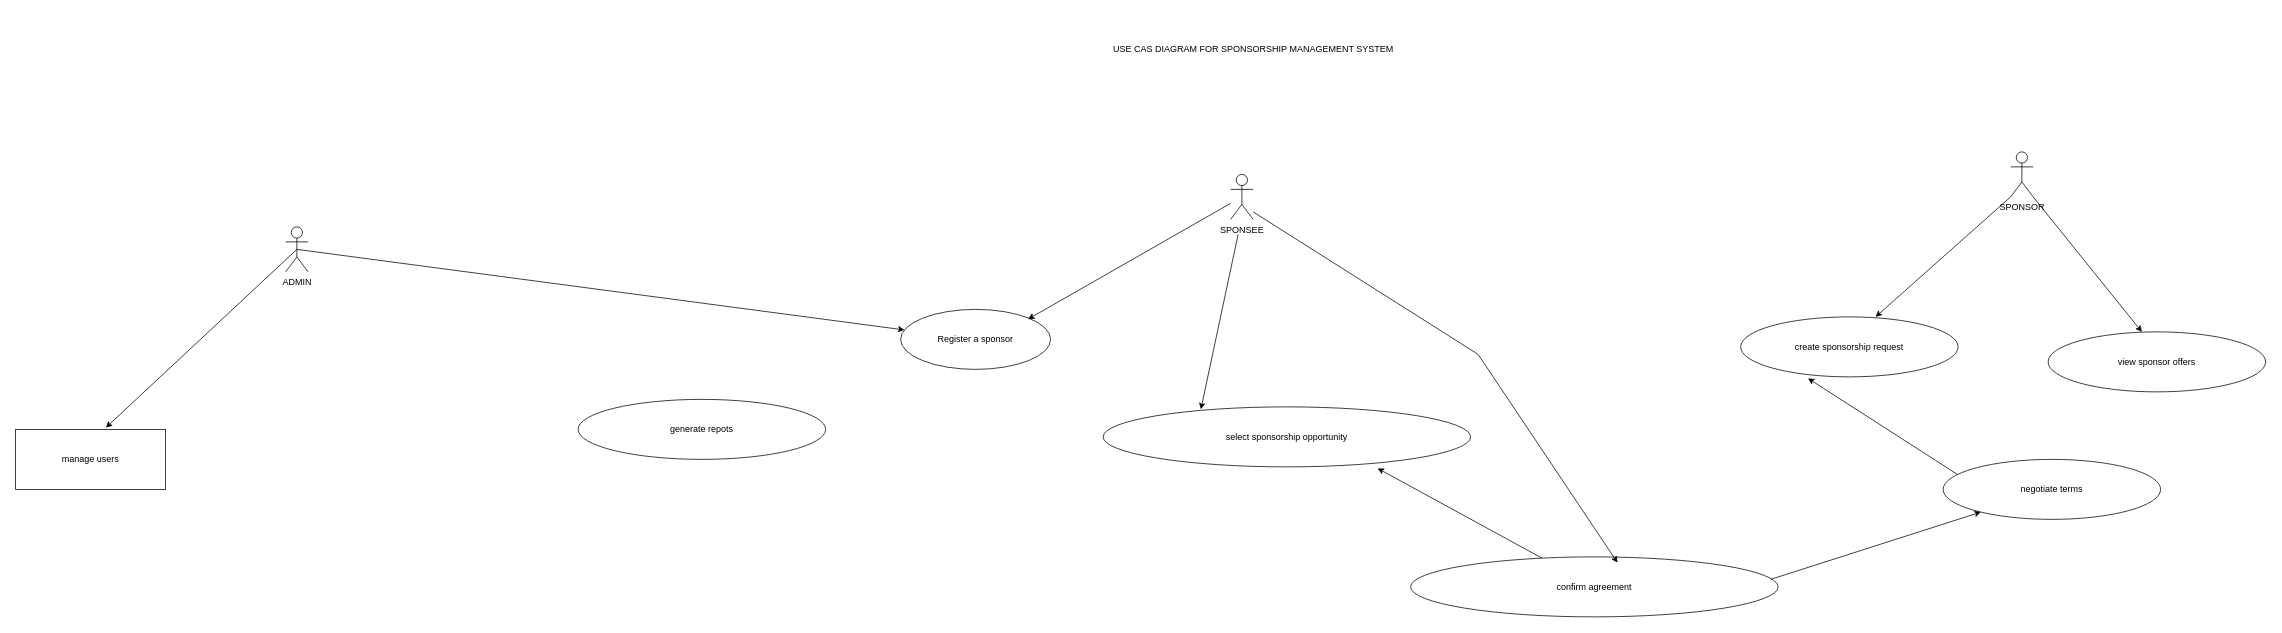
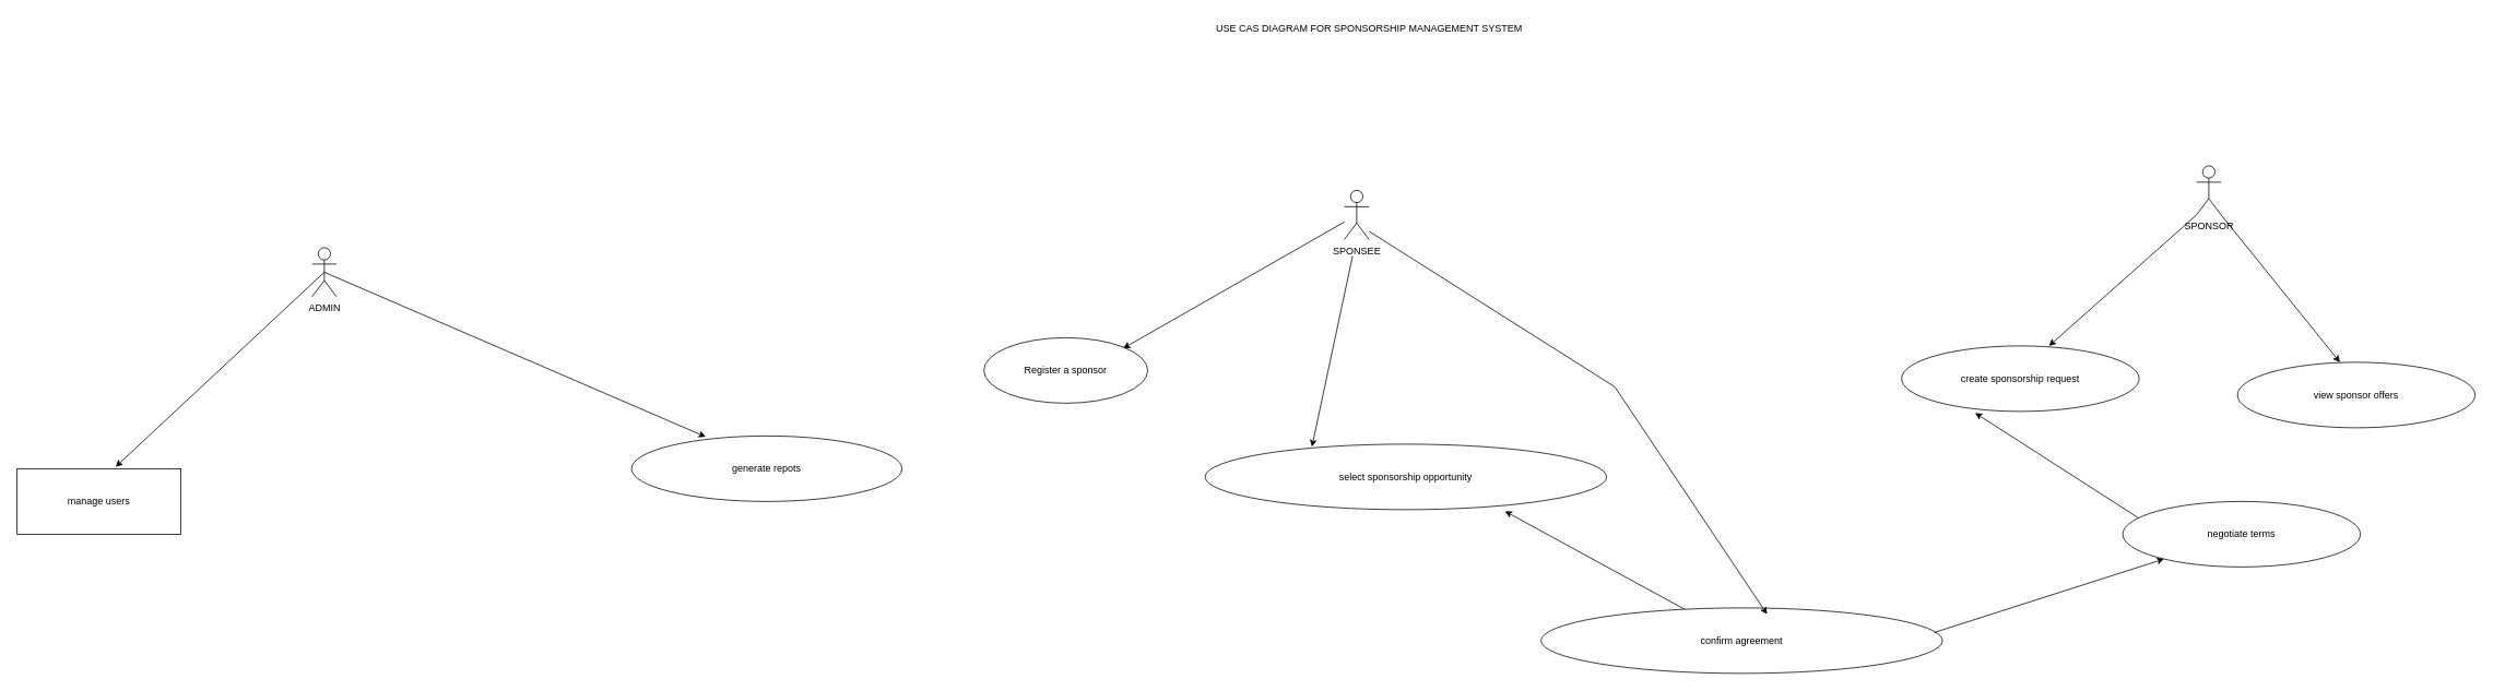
  <mxCell id="0" />
  <mxCell id="1" parent="0" />
  <mxCell id="2" value="ADMIN" style="shape=umlActor;verticalLabelPosition=bottom;verticalAlign=top;html=1;outlineConnect=0;" parent="1" vertex="1"><mxGeometry x="380" y="302" width="30" height="60" as="geometry" /></mxCell>
  <mxCell id="3" value="manage users" style="whiteSpace=wrap;html=1;rounded=0;" parent="1" vertex="1"><mxGeometry x="20" y="572" width="200" height="80" as="geometry" /></mxCell>
  <mxCell id="4" value="generate repots" style="ellipse;whiteSpace=wrap;html=1;" parent="1" vertex="1"><mxGeometry x="770" y="532" width="330" height="80" as="geometry" /></mxCell>
  <mxCell id="5" value="" style="endArrow=classic;html=1;rounded=0;entryX=0.602;entryY=-0.029;entryDx=0;entryDy=0;entryPerimeter=0;exitX=0.5;exitY=0.5;exitDx=0;exitDy=0;exitPerimeter=0;" parent="1" source="2" target="3" edge="1"><mxGeometry width="50" height="50" relative="1" as="geometry"><mxPoint x="370" y="352" as="sourcePoint" /><mxPoint x="-120" y="672" as="targetPoint" /></mxGeometry></mxCell>
- <mxCell id="6" value="" style="endArrow=classic;html=1;rounded=0;exitX=0.5;exitY=0.5;exitDx=0;exitDy=0;exitPerimeter=0;" parent="1" source="2" target="9" edge="1"><mxGeometry width="50" height="50" relative="1" as="geometry"><mxPoint x="940" y="94" as="sourcePoint" /><mxPoint x="700" y="302" as="targetPoint" /></mxGeometry></mxCell>
+ <mxCell id="6" value="" style="endArrow=classic;html=1;rounded=0;entryX=0.274;entryY=0.013;entryDx=0;entryDy=0;entryPerimeter=0;exitX=0.5;exitY=0.5;exitDx=0;exitDy=0;exitPerimeter=0;" parent="1" source="2" target="4" edge="1"><mxGeometry width="50" height="50" relative="1" as="geometry"><mxPoint x="940" y="94" as="sourcePoint" /><mxPoint x="700" y="302" as="targetPoint" /></mxGeometry></mxCell>
  <mxCell id="7" value="SPONSEE" style="shape=umlActor;verticalLabelPosition=bottom;verticalAlign=top;html=1;outlineConnect=0;" parent="1" vertex="1"><mxGeometry x="1640" y="232" width="30" height="60" as="geometry" /></mxCell>
  <mxCell id="8" value="select sponsorship opportunity" style="ellipse;whiteSpace=wrap;html=1;" parent="1" vertex="1"><mxGeometry x="1470" y="542" width="490" height="80" as="geometry" /></mxCell>
  <mxCell id="9" value="Register a sponsor" style="ellipse;whiteSpace=wrap;html=1;" parent="1" vertex="1"><mxGeometry x="1200" y="412" width="200" height="80" as="geometry" /></mxCell>
  <mxCell id="10" value="confirm agreement" style="ellipse;whiteSpace=wrap;html=1;" parent="1" vertex="1"><mxGeometry x="1880" y="742" width="490" height="80" as="geometry" /></mxCell>
  <mxCell id="11" value="" style="endArrow=classic;html=1;rounded=0;entryX=0.563;entryY=0.096;entryDx=0;entryDy=0;entryPerimeter=0;exitX=0.5;exitY=0.5;exitDx=0;exitDy=0;exitPerimeter=0;" parent="1" target="10" edge="1"><mxGeometry width="50" height="50" relative="1" as="geometry"><mxPoint x="1670" y="282" as="sourcePoint" /><mxPoint x="2275" y="533" as="targetPoint" /><Array as="points"><mxPoint x="1970" y="472" /></Array></mxGeometry></mxCell>
  <mxCell id="12" value="" style="endArrow=classic;html=1;rounded=0;entryX=0.266;entryY=0.04;entryDx=0;entryDy=0;entryPerimeter=0;" parent="1" target="8" edge="1"><mxGeometry width="50" height="50" relative="1" as="geometry"><mxPoint x="1650" y="312" as="sourcePoint" /><mxPoint x="1612" y="416" as="targetPoint" /></mxGeometry></mxCell>
  <mxCell id="13" value="" style="endArrow=classic;html=1;rounded=0;entryX=0.266;entryY=0.04;entryDx=0;entryDy=0;entryPerimeter=0;" parent="1" source="7" edge="1"><mxGeometry width="50" height="50" relative="1" as="geometry"><mxPoint x="1419" y="172" as="sourcePoint" /><mxPoint x="1370" y="425" as="targetPoint" /></mxGeometry></mxCell>
  <mxCell id="14" value="negotiate terms" style="ellipse;whiteSpace=wrap;html=1;" parent="1" vertex="1"><mxGeometry x="2590" y="612" width="290" height="80" as="geometry" /></mxCell>
  <mxCell id="15" value="create sponsorship request" style="ellipse;whiteSpace=wrap;html=1;" parent="1" vertex="1"><mxGeometry x="2320" y="422" width="290" height="80" as="geometry" /></mxCell>
  <mxCell id="16" value="view sponsor offers" style="ellipse;whiteSpace=wrap;html=1;" parent="1" vertex="1"><mxGeometry x="2730" y="442" width="290" height="80" as="geometry" /></mxCell>
  <mxCell id="17" value="SPONSOR" style="shape=umlActor;verticalLabelPosition=bottom;verticalAlign=top;html=1;outlineConnect=0;" parent="1" vertex="1"><mxGeometry x="2680" y="202" width="30" height="60" as="geometry" /></mxCell>
  <mxCell id="18" value="" style="endArrow=classic;html=1;rounded=0;" parent="1" target="14" edge="1"><mxGeometry width="50" height="50" relative="1" as="geometry"><mxPoint x="2360" y="772" as="sourcePoint" /><mxPoint x="2410" y="722" as="targetPoint" /></mxGeometry></mxCell>
  <mxCell id="19" value="" style="endArrow=classic;html=1;rounded=0;entryX=0.747;entryY=1.025;entryDx=0;entryDy=0;entryPerimeter=0;" parent="1" source="10" target="8" edge="1"><mxGeometry width="50" height="50" relative="1" as="geometry"><mxPoint x="1730" y="892" as="sourcePoint" /><mxPoint x="1780" y="842" as="targetPoint" /></mxGeometry></mxCell>
  <mxCell id="20" value="" style="endArrow=classic;html=1;rounded=0;entryX=0.31;entryY=1.025;entryDx=0;entryDy=0;entryPerimeter=0;" parent="1" target="15" edge="1"><mxGeometry width="50" height="50" relative="1" as="geometry"><mxPoint x="2609" y="632" as="sourcePoint" /><mxPoint x="2390" y="512" as="targetPoint" /></mxGeometry></mxCell>
  <mxCell id="21" value="" style="endArrow=classic;html=1;rounded=0;entryX=0.266;entryY=0.04;entryDx=0;entryDy=0;entryPerimeter=0;exitX=0;exitY=1;exitDx=0;exitDy=0;exitPerimeter=0;" parent="1" source="17" edge="1"><mxGeometry width="50" height="50" relative="1" as="geometry"><mxPoint x="2550" y="189" as="sourcePoint" /><mxPoint x="2500" y="422" as="targetPoint" /></mxGeometry></mxCell>
  <mxCell id="22" value="" style="endArrow=classic;html=1;rounded=0;entryX=0.379;entryY=0;entryDx=0;entryDy=0;entryPerimeter=0;exitX=1;exitY=1;exitDx=0;exitDy=0;exitPerimeter=0;" parent="1" source="17" edge="1"><mxGeometry width="50" height="50" relative="1" as="geometry"><mxPoint x="2850" as="sourcePoint" y="92" /><mxPoint x="2855" y="442" as="targetPoint" /></mxGeometry></mxCell>
- <mxCell id="23" value="USE CAS DIAGRAM FOR SPONSORSHIP MANAGEMENT SYSTEM" style="text;html=1;align=center;verticalAlign=middle;resizable=0;points=[];autosize=1;strokeColor=none;fillColor=none;" parent="1" vertex="1"><mxGeometry x="1470" y="50" width="400" height="30" as="geometry" /></mxCell>
+ <mxCell id="23" value="USE CAS DIAGRAM FOR SPONSORSHIP MANAGEMENT SYSTEM" style="text;html=1;align=center;verticalAlign=middle;resizable=0;points=[];autosize=1;strokeColor=none;fillColor=none;" parent="1" vertex="1"><mxGeometry x="1470" y="20" width="400" height="30" as="geometry" /></mxCell>
